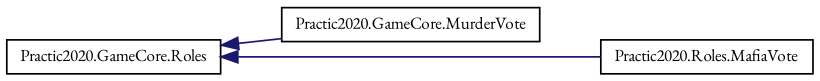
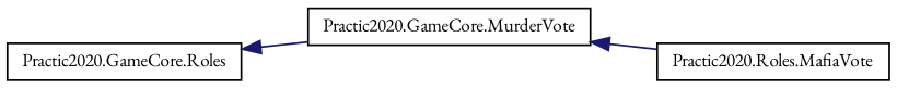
  digraph {
    fontname="EB Garamond"
    rankdir=LR
    node [color=black fillcolor=white fontname="EB Garamond" fontsize=10 shape=record style=filled]
    edge [color=midnightblue dir=back fontname="EB Garamond" fontsize=10 labelfontname=Helvetica labelfontsize=10 style=solid]
    n1 [height=0.2 label="Practic2020.GameCore.Roles" width=0.4]
    n2 [height=0.2 label="Practic2020.GameCore.MurderVote" width=0.4]
    n3 [height=0.2 label="Practic2020.Roles.MafiaVote" width=0.4]
    n1 -> n2
-   n1 -> n3
+   n2 -> n3
  }
